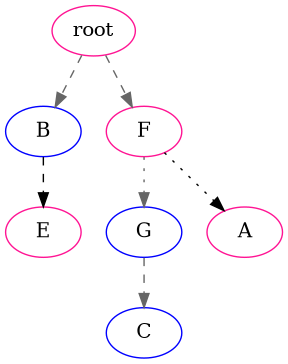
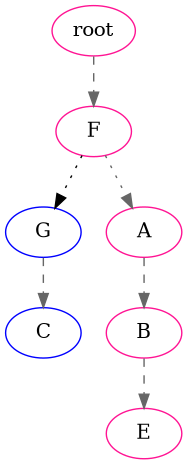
  strict digraph {
    node [color=deeppink]
    edge [color=gray40 style=dashed]
    n1 [label=root]
-   n2 [color=blue label=B]
+   n2 [label=B]
    n3 [label=F]
    n4 [label=E]
    n5 [color=blue label=G]
    n6 [label=A]
    n7 [color=blue label=C]
-   n1 -> n2
+   n6 -> n2
    n1 -> n3
-   n2 -> n4 [color=black]
-   n3 -> n5 [style=dotted]
-   n3 -> n6 [color=black style=dotted]
+   n2 -> n4
+   n3 -> n5 [color=black style=dotted]
+   n3 -> n6 [style=dotted]
    n5 -> n7
  }
